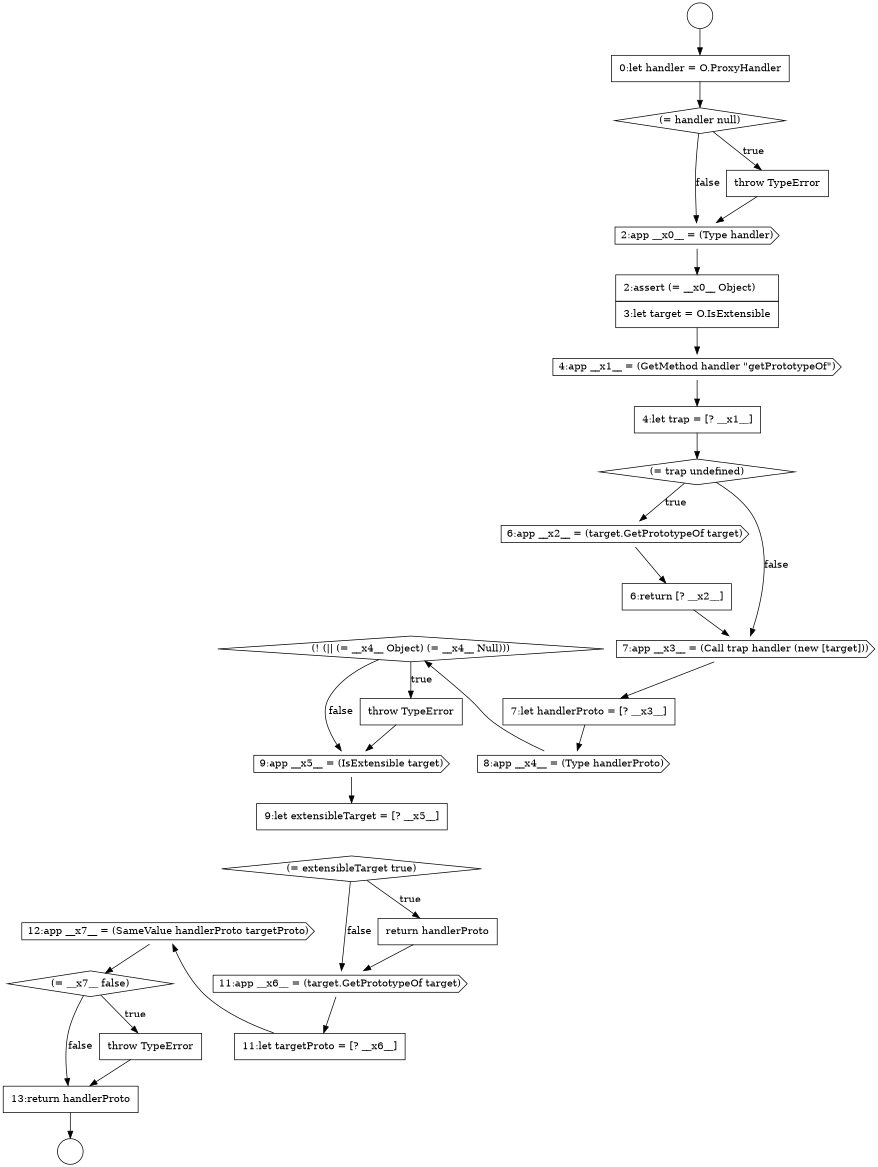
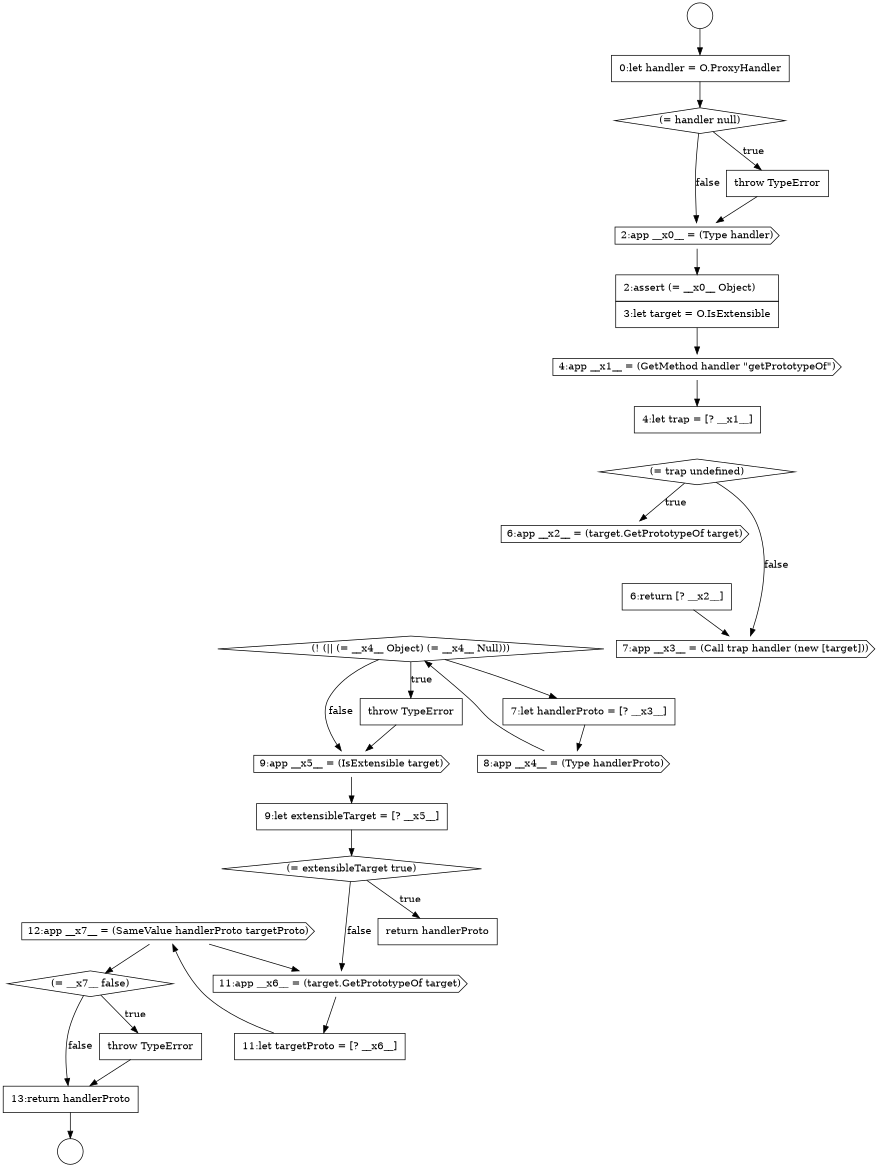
  digraph {
    node [color=black fillcolor=white shape=none style=filled]
    edge [color=black]
    n1 [label=<<font color="black">12:app __x7__ = (SameValue handlerProto targetProto)</font>> shape=cds]
    n2 [label=<<font color="black">(= __x7__ false)</font>> shape=diamond]
    n3 [label=<<font color="black">     <table border="0" cellborder="1" cellspacing="0" cellpadding="10">       <tr><td align="left">throw TypeError</td></tr>     </table>   </font>> margin=0]
    n4 [label=<<font color="black">     <table border="0" cellborder="1" cellspacing="0" cellpadding="10">       <tr><td align="left">13:return handlerProto</td></tr>     </table>   </font>> margin=0]
    n5 [label=<<font color="black">6:app __x2__ = (target.GetPrototypeOf target)</font>> shape=cds]
    n6 [label=<<font color="black">     <table border="0" cellborder="1" cellspacing="0" cellpadding="10">       <tr><td align="left">6:return [? __x2__]</td></tr>     </table>   </font>> margin=0]
    n7 [label=<<font color="black">7:app __x3__ = (Call trap handler (new [target]))</font>> shape=cds]
    n8 [label=<<font color="black">     <table border="0" cellborder="1" cellspacing="0" cellpadding="10">       <tr><td align="left">11:let targetProto = [? __x6__]</td></tr>     </table>   </font>> margin=0]
    n9 [label=<<font color="black">(= handler null)</font>> shape=diamond]
    n10 [label=<<font color="black">2:app __x0__ = (Type handler)</font>> shape=cds]
    n11 [label=<<font color="black">     <table border="0" cellborder="1" cellspacing="0" cellpadding="10">       <tr><td align="left">throw TypeError</td></tr>     </table>   </font>> margin=0]
    n12 [label=<<font color="black">     <table border="0" cellborder="1" cellspacing="0" cellpadding="10">       <tr><td align="left">2:assert (= __x0__ Object)</td></tr>       <tr><td align="left">3:let target = O.IsExtensible</td></tr>     </table>   </font>> margin=0]
    n13 [label=<<font color="black">     <table border="0" cellborder="1" cellspacing="0" cellpadding="10">       <tr><td align="left">9:let extensibleTarget = [? __x5__]</td></tr>     </table>   </font>> margin=0]
    n14 [label=<<font color="black">(= extensibleTarget true)</font>> shape=diamond]
    n15 [label=<<font color="black">     <table border="0" cellborder="1" cellspacing="0" cellpadding="10">       <tr><td align="left">return handlerProto</td></tr>     </table>   </font>> margin=0]
    n16 [label=<<font color="black">11:app __x6__ = (target.GetPrototypeOf target)</font>> shape=cds]
    n17 [label=<<font color="black">8:app __x4__ = (Type handlerProto)</font>> shape=cds]
    n18 [label=<<font color="black">(! (|| (= __x4__ Object) (= __x4__ Null)))</font>> shape=diamond]
    n19 [label=<<font color="black">9:app __x5__ = (IsExtensible target)</font>> shape=cds]
    n20 [label=<<font color="black">     <table border="0" cellborder="1" cellspacing="0" cellpadding="10">       <tr><td align="left">throw TypeError</td></tr>     </table>   </font>> margin=0]
    n21 [label=<<font color="black">     <table border="0" cellborder="1" cellspacing="0" cellpadding="10">       <tr><td align="left">7:let handlerProto = [? __x3__]</td></tr>     </table>   </font>> margin=0]
    n22 [label=" " shape=circle]
    n23 [label=<<font color="black">4:app __x1__ = (GetMethod handler &quot;getPrototypeOf&quot;)</font>> shape=cds]
    n24 [label=<<font color="black">(= trap undefined)</font>> shape=diamond]
    n25 [label=<<font color="black">     <table border="0" cellborder="1" cellspacing="0" cellpadding="10">       <tr><td align="left">4:let trap = [? __x1__]</td></tr>     </table>   </font>> margin=0]
    n26 [label=" " shape=circle]
    n27 [label=<<font color="black">     <table border="0" cellborder="1" cellspacing="0" cellpadding="10">       <tr><td align="left">0:let handler = O.ProxyHandler</td></tr>     </table>   </font>> margin=0]
    n1 -> n2
    n2 -> n3 [label=<<font color="black">true</font>>]
    n2 -> n4 [label=<<font color="black">false</font>>]
    n3 -> n4
    n4 -> n22
-   n5 -> n6
    n6 -> n7
-   n7 -> n21
+   n18 -> n21
    n8 -> n1
    n9 -> n10 [label=<<font color="black">false</font>>]
    n9 -> n11 [label=<<font color="black">true</font>>]
    n10 -> n12
    n11 -> n10
    n12 -> n23
+   n13 -> n14
    n14 -> n15 [label=<<font color="black">true</font>>]
    n14 -> n16 [label=<<font color="black">false</font>>]
-   n15 -> n16
+   n1 -> n16
    n16 -> n8
    n17 -> n18
    n18 -> n19 [label=<<font color="black">false</font>>]
    n18 -> n20 [label=<<font color="black">true</font>>]
    n19 -> n13
    n20 -> n19
    n21 -> n17
    n23 -> n25
    n24 -> n5 [label=<<font color="black">true</font>>]
    n24 -> n7 [label=<<font color="black">false</font>>]
-   n25 -> n24
    n26 -> n27
    n27 -> n9
  }
